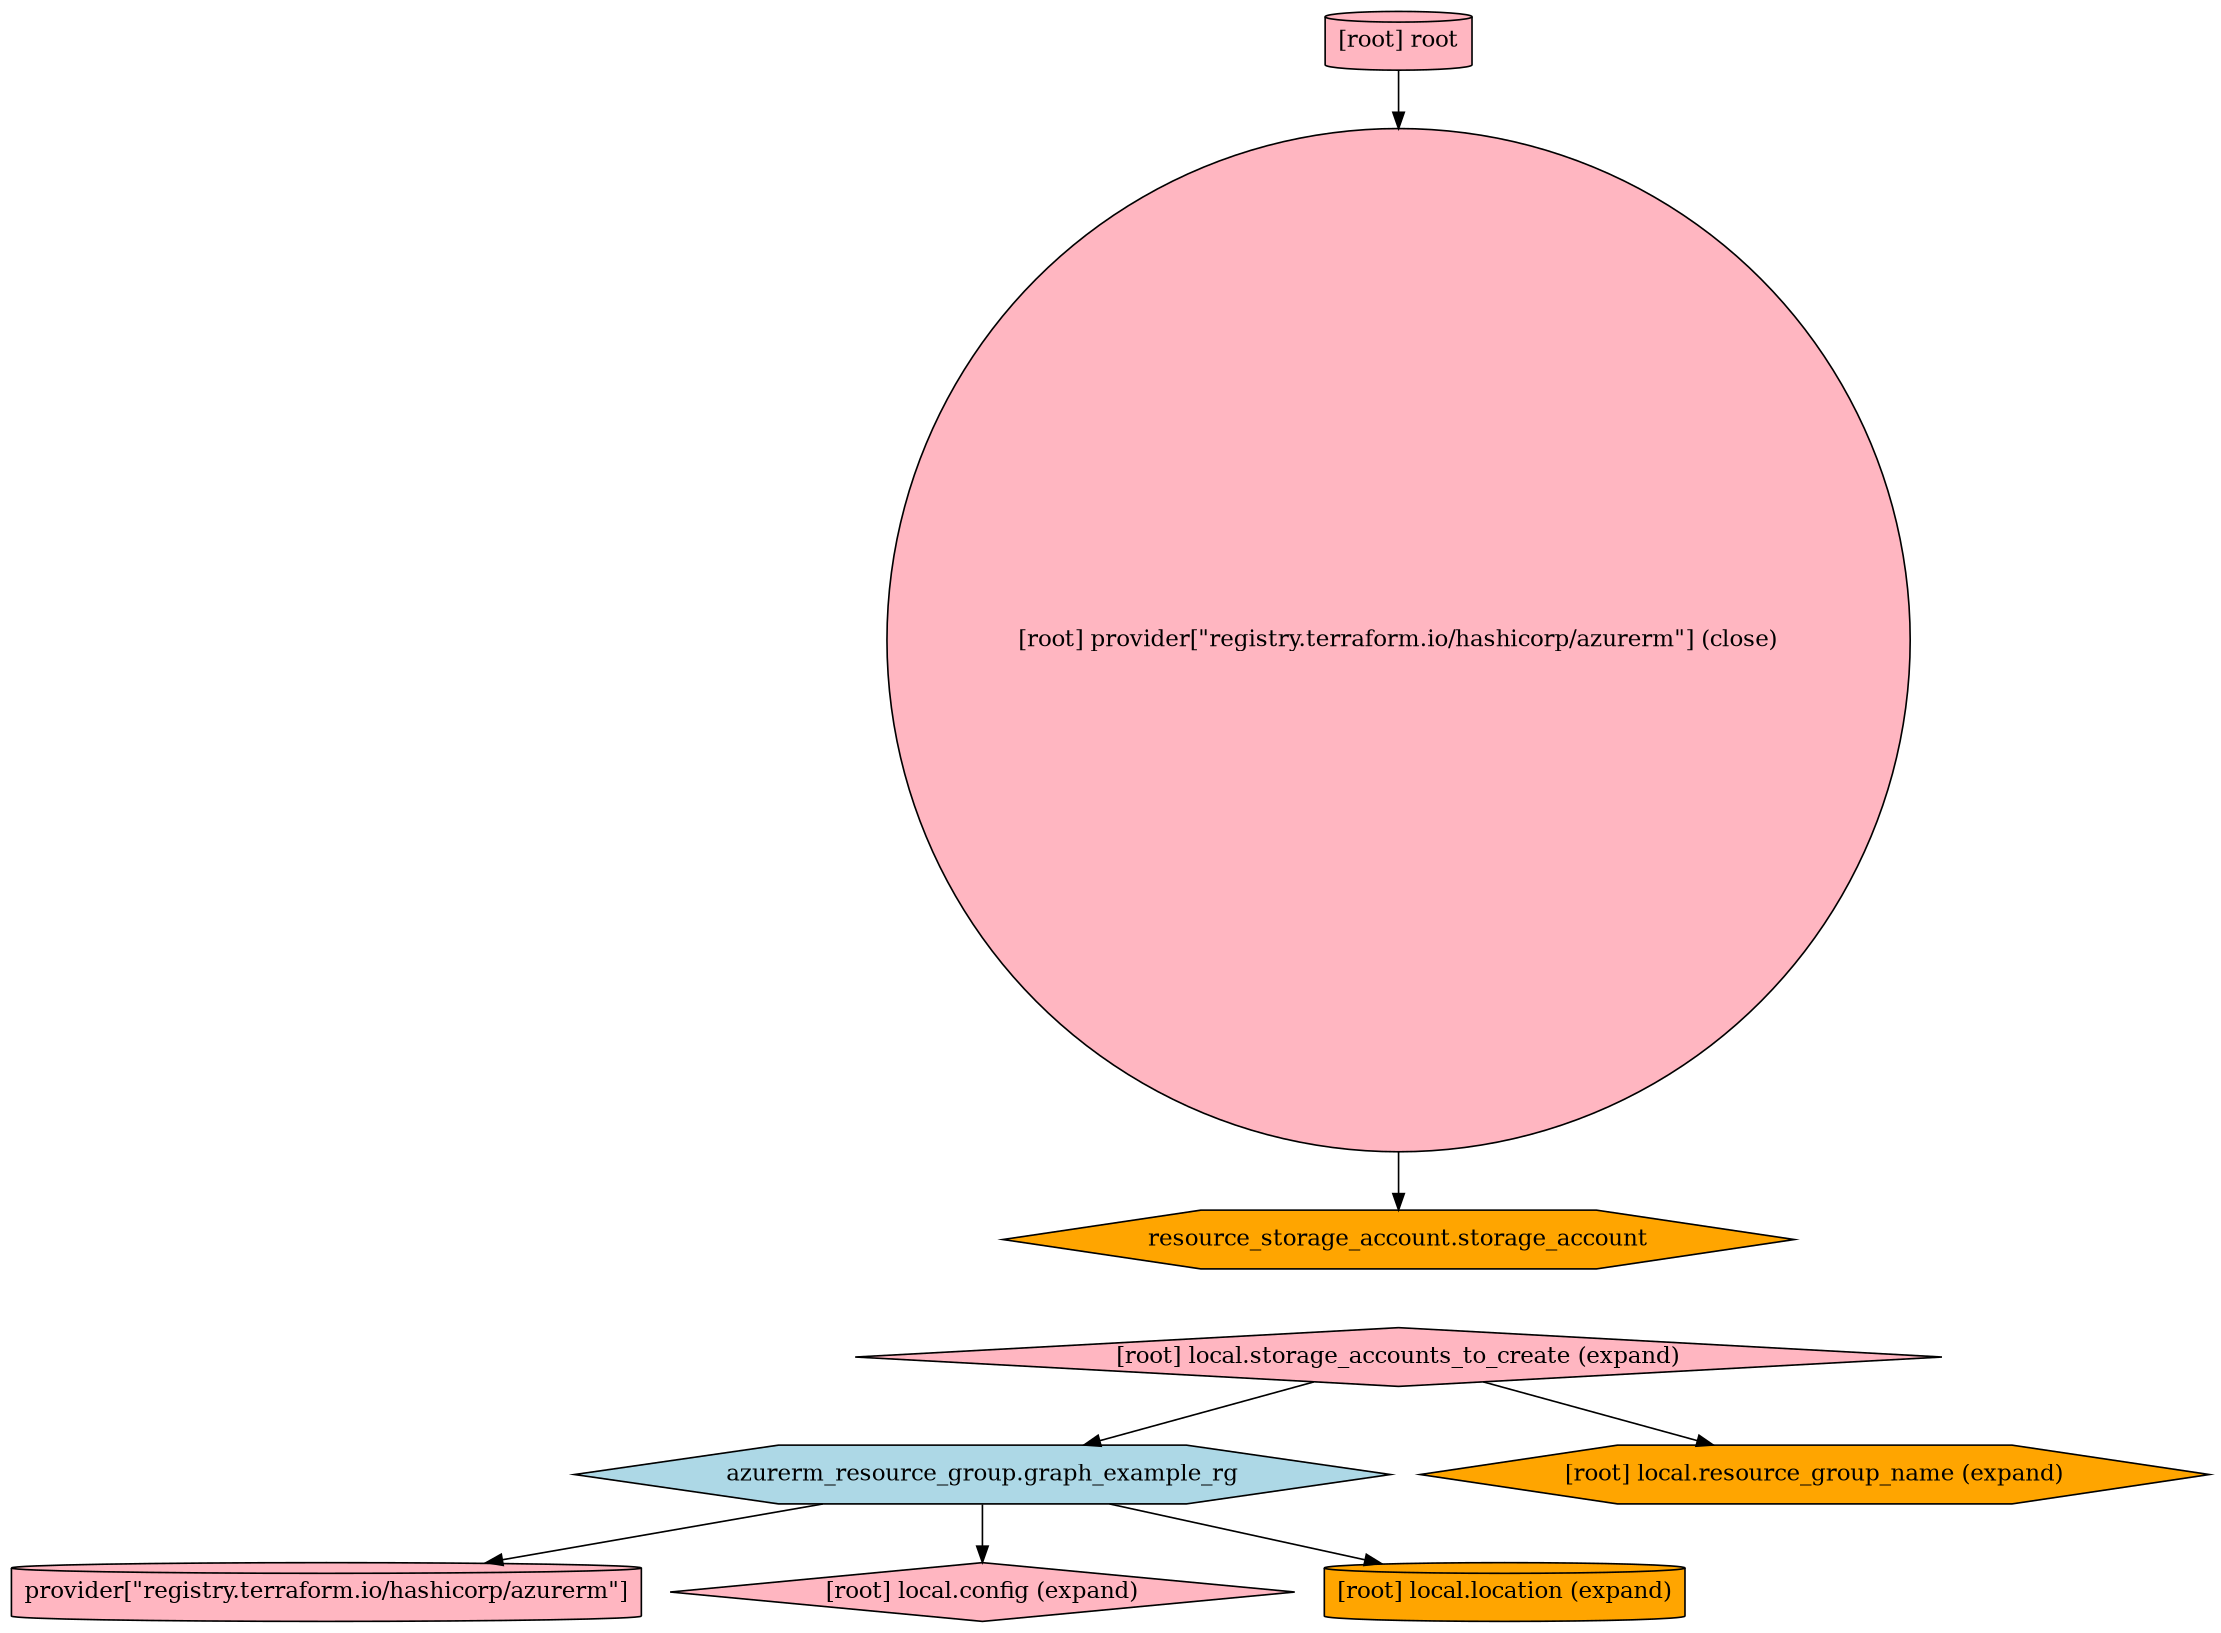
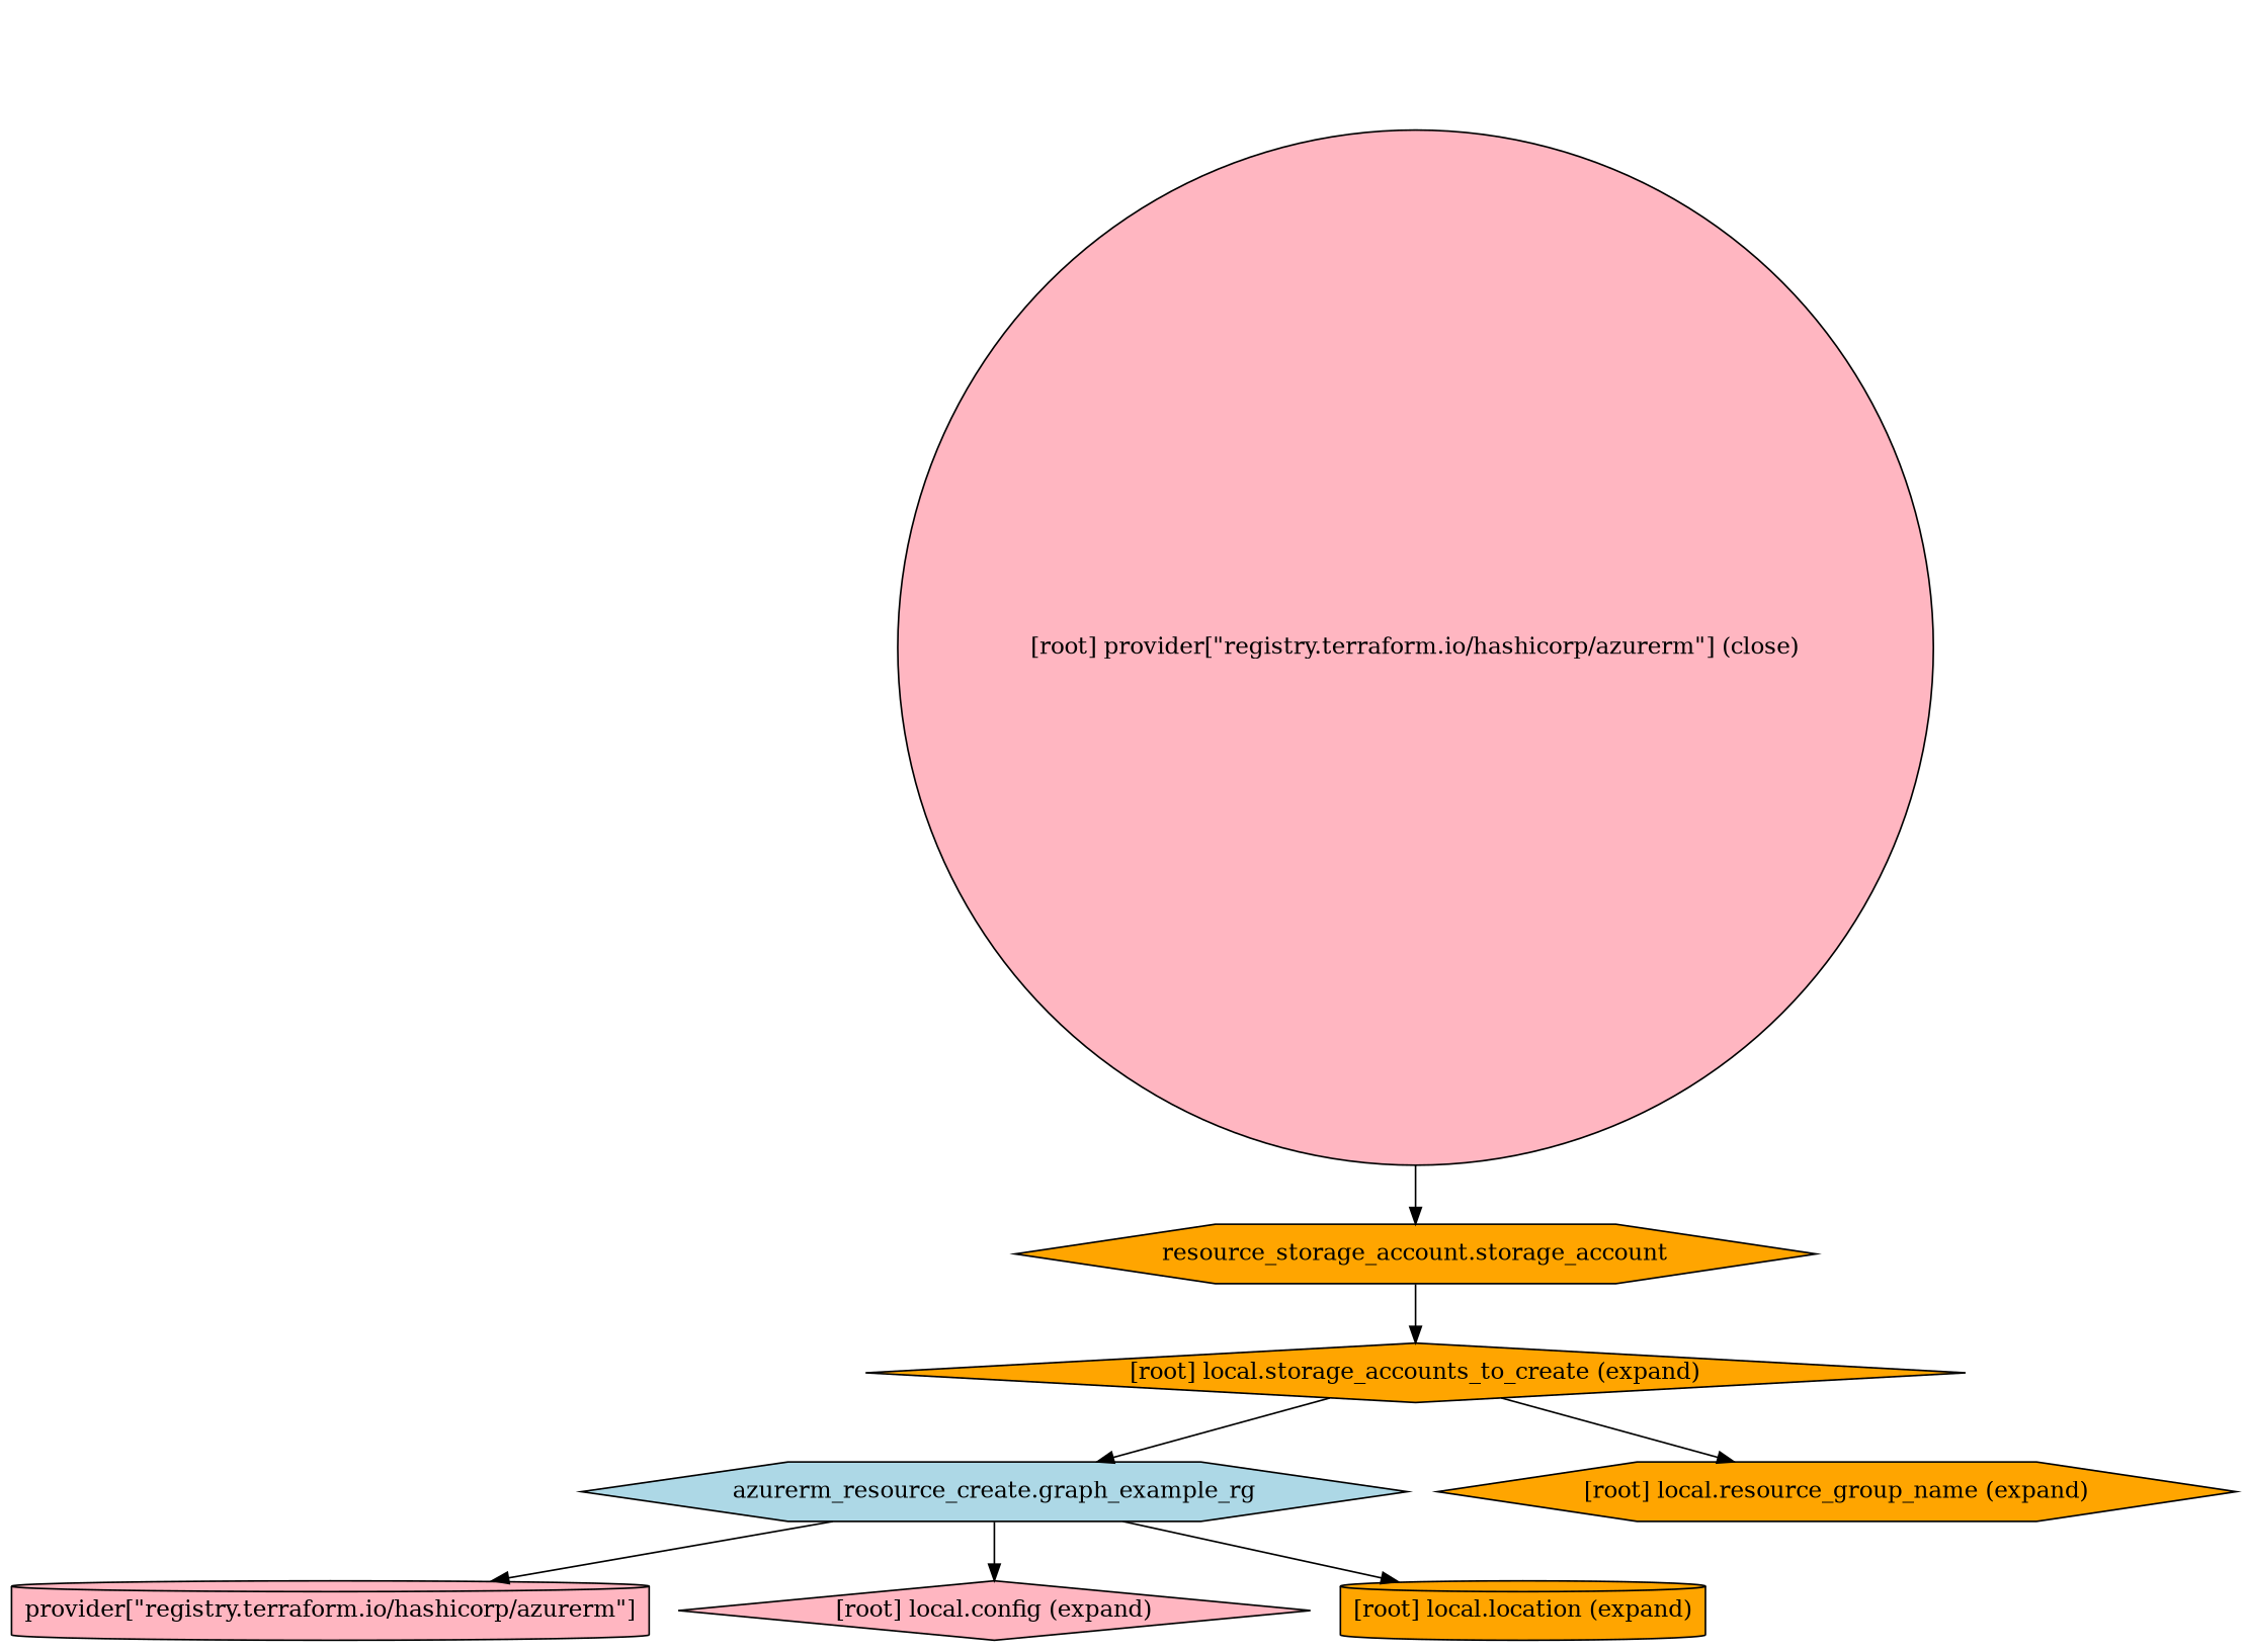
  digraph {
    compound=true
    newrank=true
    node [fillcolor=lightpink shape=hexagon style=filled]
-   n1 [fillcolor=lightblue label="azurerm_resource_group.graph_example_rg"]
+   n1 [fillcolor=lightblue label="azurerm_resource_create.graph_example_rg"]
    n2 [label="provider[\"registry.terraform.io/hashicorp/azurerm\"]" shape=cylinder]
    "[root] local.config (expand)" [shape=diamond]
    "[root] local.location (expand)" [fillcolor=orange shape=cylinder]
    n5 [fillcolor=orange label="resource_storage_account.storage_account"]
-   "[root] local.storage_accounts_to_create (expand)" [shape=diamond]
+   "[root] local.storage_accounts_to_create (expand)" [fillcolor=orange shape=diamond]
    "[root] provider[\"registry.terraform.io/hashicorp/azurerm\"] (close)" [shape=circle]
-   "[root] root" [shape=cylinder]
    "[root] local.resource_group_name (expand)" [fillcolor=orange]
    subgraph sub_1 {
      n1
      n2
      "[root] local.config (expand)"
      "[root] local.location (expand)"
      n5
      "[root] local.storage_accounts_to_create (expand)"
      "[root] provider[\"registry.terraform.io/hashicorp/azurerm\"] (close)"
-     "[root] root"
      "[root] local.resource_group_name (expand)"
    }
    n1 -> n2
    n1 -> "[root] local.config (expand)"
    n1 -> "[root] local.location (expand)"
+   n5 -> "[root] local.storage_accounts_to_create (expand)"
    "[root] local.storage_accounts_to_create (expand)" -> n1
    "[root] local.storage_accounts_to_create (expand)" -> "[root] local.resource_group_name (expand)"
    "[root] provider[\"registry.terraform.io/hashicorp/azurerm\"] (close)" -> n5
-   "[root] root" -> "[root] provider[\"registry.terraform.io/hashicorp/azurerm\"] (close)"
  }
